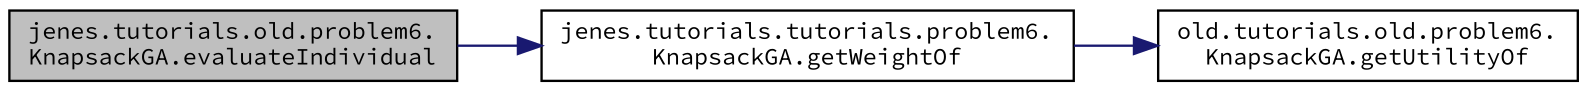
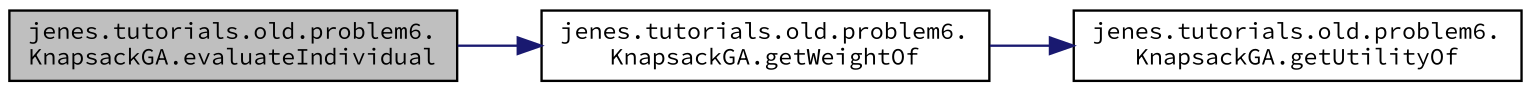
  digraph {
    fontname="Source Code Pro"
    rankdir=LR
    node [color=black fillcolor=white fontname="Source Code Pro" fontsize=10 shape=record style=filled]
    edge [color=midnightblue fontname="Source Code Pro" fontsize=10 labelfontname=Helvetica labelfontsize=10 style=solid]
    n1 [fillcolor=grey75 fontcolor=black height=0.2 label="jenes.tutorials.old.problem6.\lKnapsackGA.evaluateIndividual" width=0.4]
-   n2 [height=0.2 label="jenes.tutorials.tutorials.problem6.\lKnapsackGA.getWeightOf" width=0.4]
-   n3 [height=0.2 label="old.tutorials.old.problem6.\lKnapsackGA.getUtilityOf" width=0.4]
+   n2 [height=0.2 label="jenes.tutorials.old.problem6.\lKnapsackGA.getWeightOf" width=0.4]
+   n3 [height=0.2 label="jenes.tutorials.old.problem6.\lKnapsackGA.getUtilityOf" width=0.4]
    n1 -> n2
    n2 -> n3
  }
